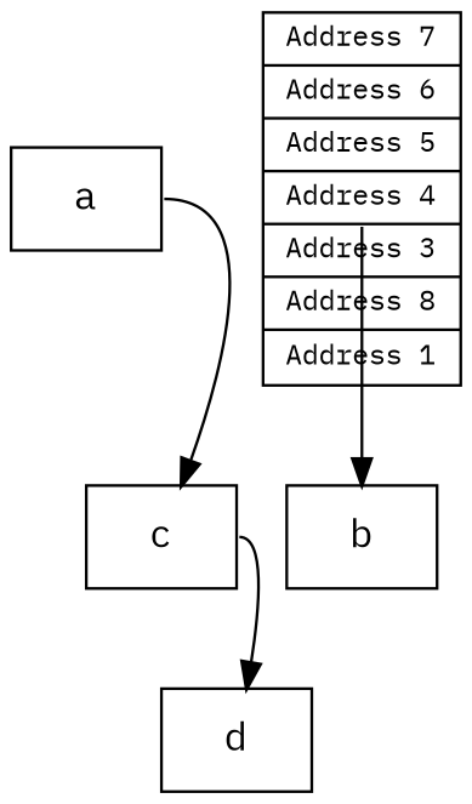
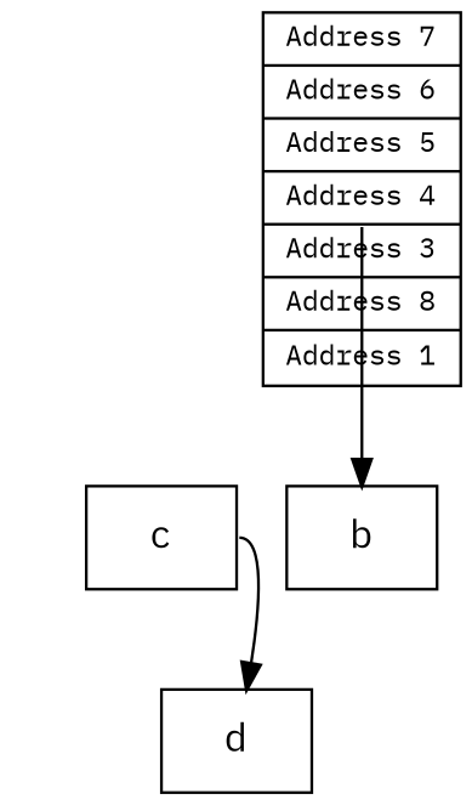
  digraph {
    fontname="IBM Plex Mono"
    rankdir=TB
    node [fontname="IBM Plex Mono" rank=same shape=record]
    edge [fontname="IBM Plex Mono" tailport=e]
-   n1 [label=a]
    n2 [label=c]
    n3 [label=d]
    n4 [label=b]
    n5 [fontsize=10 label="{ <tail> Address 7 | Address 6 | <data1> Address 5 | <data2> Address 4 | <data4> Address 3 |<data3> Address 8 | <head> Address 1 }" rank=""]
-   n1 -> n2
    n2 -> n3
    n5 -> n4 [tailport="data2:s"]
  }
